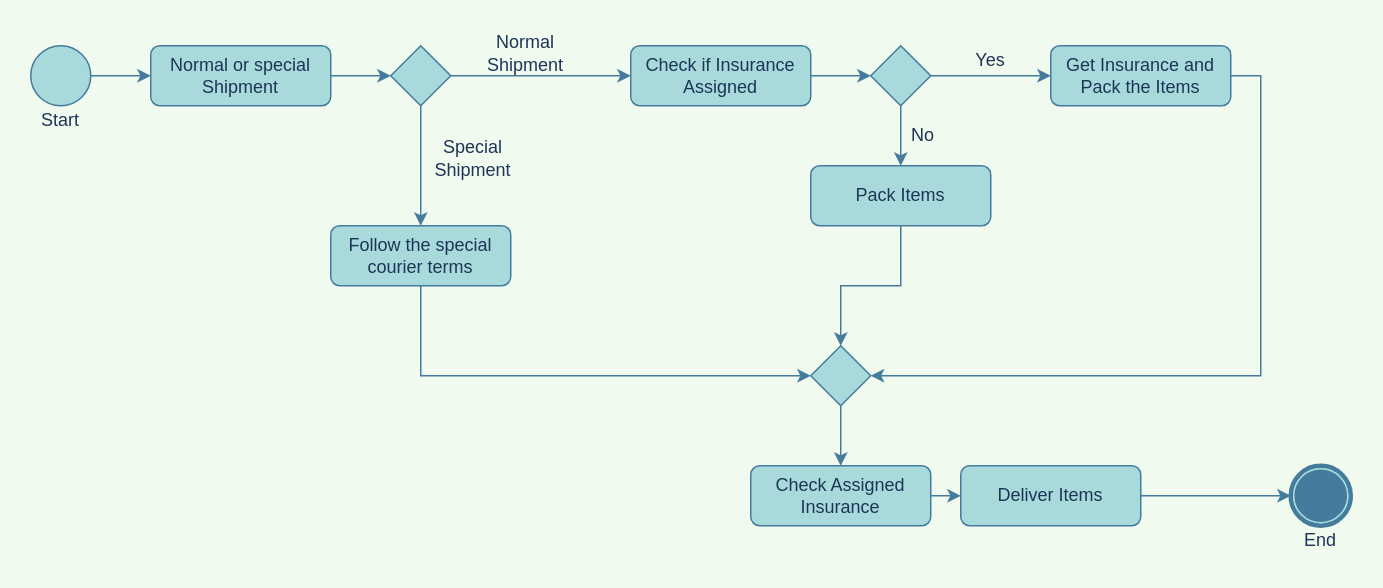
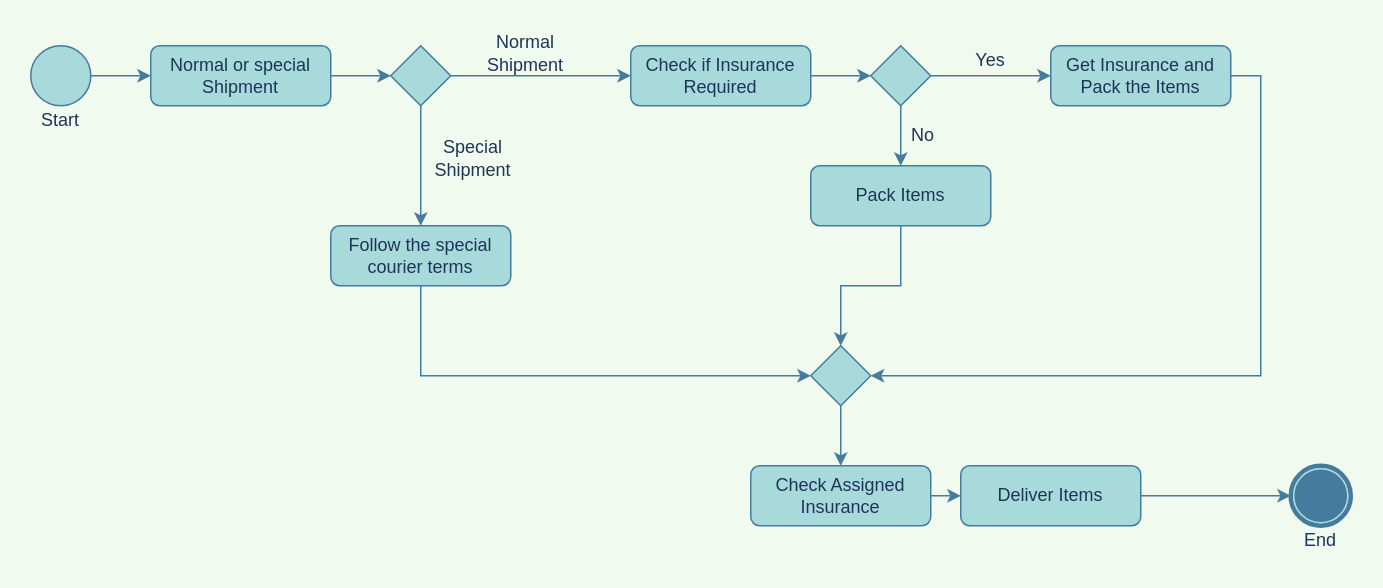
  <mxCell id="0" />
  <mxCell id="1" parent="0" />
  <mxCell id="2" value="" style="edgeStyle=orthogonalEdgeStyle;rounded=0;orthogonalLoop=1;jettySize=auto;html=1;labelBackgroundColor=#F1FAEE;strokeColor=#457B9D;fontColor=#1D3557;" edge="1" parent="1" source="3" target="5"><mxGeometry relative="1" as="geometry" /></mxCell>
  <mxCell id="3" value="" style="shape=mxgraph.bpmn.shape;html=1;verticalLabelPosition=bottom;verticalAlign=top;align=center;perimeter=ellipsePerimeter;outlineConnect=0;outline=standard;symbol=general;labelBackgroundColor=#F1FAEE;fillColor=#A8DADC;strokeColor=#457B9D;fontColor=#1D3557;" vertex="1" parent="1"><mxGeometry x="20" y="30" width="40" height="40" as="geometry" /></mxCell>
  <mxCell id="4" value="" style="edgeStyle=orthogonalEdgeStyle;rounded=0;orthogonalLoop=1;jettySize=auto;html=1;labelBackgroundColor=#F1FAEE;strokeColor=#457B9D;fontColor=#1D3557;" edge="1" parent="1" source="5" target="10"><mxGeometry relative="1" as="geometry" /></mxCell>
  <mxCell id="5" value="Normal or special Shipment" style="rounded=1;whiteSpace=wrap;html=1;fillColor=#A8DADC;strokeColor=#457B9D;fontColor=#1D3557;" vertex="1" parent="1"><mxGeometry y="30" width="120" height="40" as="geometry" x="100" /></mxCell>
  <mxCell id="6" style="edgeStyle=orthogonalEdgeStyle;rounded=0;orthogonalLoop=1;jettySize=auto;html=1;exitX=1;exitY=0.5;exitDx=0;exitDy=0;entryX=0;entryY=0.5;entryDx=0;entryDy=0;labelBackgroundColor=#F1FAEE;strokeColor=#457B9D;fontColor=#1D3557;" edge="1" parent="1" source="7" target="19"><mxGeometry relative="1" as="geometry" /></mxCell>
- <mxCell id="7" value="Check if Insurance Assigned" style="rounded=1;whiteSpace=wrap;html=1;fillColor=#A8DADC;strokeColor=#457B9D;fontColor=#1D3557;" vertex="1" parent="1"><mxGeometry x="420" y="30" width="120" height="40" as="geometry" /></mxCell>
+ <mxCell id="7" value="Check if Insurance Required" style="rounded=1;whiteSpace=wrap;html=1;fillColor=#A8DADC;strokeColor=#457B9D;fontColor=#1D3557;" vertex="1" parent="1"><mxGeometry x="420" y="30" width="120" height="40" as="geometry" /></mxCell>
  <mxCell id="8" style="edgeStyle=orthogonalEdgeStyle;rounded=0;orthogonalLoop=1;jettySize=auto;html=1;exitX=1;exitY=0.5;exitDx=0;exitDy=0;entryX=0;entryY=0.5;entryDx=0;entryDy=0;labelBackgroundColor=#F1FAEE;strokeColor=#457B9D;fontColor=#1D3557;" edge="1" parent="1" source="10" target="7"><mxGeometry relative="1" as="geometry" /></mxCell>
  <mxCell id="9" style="edgeStyle=orthogonalEdgeStyle;rounded=0;orthogonalLoop=1;jettySize=auto;html=1;exitX=0.5;exitY=1;exitDx=0;exitDy=0;entryX=0.5;entryY=0;entryDx=0;entryDy=0;labelBackgroundColor=#F1FAEE;strokeColor=#457B9D;fontColor=#1D3557;" edge="1" parent="1" source="10" target="13"><mxGeometry relative="1" as="geometry" /></mxCell>
  <mxCell id="10" value="" style="rhombus;whiteSpace=wrap;html=1;fillColor=#A8DADC;strokeColor=#457B9D;fontColor=#1D3557;" vertex="1" parent="1"><mxGeometry x="260" y="30" width="40" height="40" as="geometry" /></mxCell>
  <mxCell id="11" value="Normal Shipment" style="text;html=1;strokeColor=none;fillColor=none;align=center;verticalAlign=middle;whiteSpace=wrap;rounded=0;fontColor=#1D3557;" vertex="1" parent="1"><mxGeometry x="310" y="20" width="80" height="30" as="geometry" /></mxCell>
  <mxCell id="12" style="edgeStyle=orthogonalEdgeStyle;rounded=0;orthogonalLoop=1;jettySize=auto;html=1;exitX=0.5;exitY=1;exitDx=0;exitDy=0;entryX=0;entryY=0.5;entryDx=0;entryDy=0;labelBackgroundColor=#F1FAEE;strokeColor=#457B9D;fontColor=#1D3557;" edge="1" parent="1" source="13" target="29"><mxGeometry relative="1" as="geometry" /></mxCell>
  <mxCell id="13" value="Follow the special courier terms" style="rounded=1;whiteSpace=wrap;html=1;fillColor=#A8DADC;strokeColor=#457B9D;fontColor=#1D3557;" vertex="1" parent="1"><mxGeometry x="220" y="150" width="120" height="40" as="geometry" /></mxCell>
  <mxCell id="14" value="Special Shipment" style="text;html=1;strokeColor=none;fillColor=none;align=center;verticalAlign=middle;whiteSpace=wrap;rounded=0;fontColor=#1D3557;" vertex="1" parent="1"><mxGeometry x="280" y="90" width="70" height="30" as="geometry" /></mxCell>
  <mxCell id="15" style="edgeStyle=orthogonalEdgeStyle;rounded=0;orthogonalLoop=1;jettySize=auto;html=1;exitX=1;exitY=0.5;exitDx=0;exitDy=0;entryX=1;entryY=0.5;entryDx=0;entryDy=0;labelBackgroundColor=#F1FAEE;strokeColor=#457B9D;fontColor=#1D3557;" edge="1" parent="1" source="16" target="29"><mxGeometry relative="1" as="geometry" /></mxCell>
  <mxCell id="16" value="Get Insurance and Pack the Items" style="rounded=1;whiteSpace=wrap;html=1;fillColor=#A8DADC;strokeColor=#457B9D;fontColor=#1D3557;" vertex="1" parent="1"><mxGeometry x="700" y="30" width="120" height="40" as="geometry" /></mxCell>
  <mxCell id="17" style="edgeStyle=orthogonalEdgeStyle;rounded=0;orthogonalLoop=1;jettySize=auto;html=1;exitX=1;exitY=0.5;exitDx=0;exitDy=0;entryX=0;entryY=0.5;entryDx=0;entryDy=0;labelBackgroundColor=#F1FAEE;strokeColor=#457B9D;fontColor=#1D3557;" edge="1" parent="1" source="19" target="16"><mxGeometry relative="1" as="geometry" /></mxCell>
  <mxCell id="18" style="edgeStyle=orthogonalEdgeStyle;rounded=0;orthogonalLoop=1;jettySize=auto;html=1;exitX=0.5;exitY=1;exitDx=0;exitDy=0;entryX=0.5;entryY=0;entryDx=0;entryDy=0;labelBackgroundColor=#F1FAEE;strokeColor=#457B9D;fontColor=#1D3557;" edge="1" parent="1" source="19" target="22"><mxGeometry relative="1" as="geometry" /></mxCell>
  <mxCell id="19" value="" style="rhombus;whiteSpace=wrap;html=1;fillColor=#A8DADC;strokeColor=#457B9D;fontColor=#1D3557;" vertex="1" parent="1"><mxGeometry x="580" y="30" width="40" height="40" as="geometry" /></mxCell>
  <mxCell id="20" value="Yes" style="text;html=1;strokeColor=none;fillColor=none;align=center;verticalAlign=middle;whiteSpace=wrap;rounded=0;fontColor=#1D3557;" vertex="1" parent="1"><mxGeometry x="640" y="30" width="40" height="20" as="geometry" /></mxCell>
  <mxCell id="21" style="edgeStyle=orthogonalEdgeStyle;rounded=0;orthogonalLoop=1;jettySize=auto;html=1;exitX=0.5;exitY=1;exitDx=0;exitDy=0;entryX=0.5;entryY=0;entryDx=0;entryDy=0;labelBackgroundColor=#F1FAEE;strokeColor=#457B9D;fontColor=#1D3557;" edge="1" parent="1" source="22" target="29"><mxGeometry relative="1" as="geometry" /></mxCell>
  <mxCell id="22" value="Pack Items" style="rounded=1;whiteSpace=wrap;html=1;fillColor=#A8DADC;strokeColor=#457B9D;fontColor=#1D3557;" vertex="1" parent="1"><mxGeometry x="540" y="110" width="120" height="40" as="geometry" /></mxCell>
  <mxCell id="23" value="No" style="text;html=1;strokeColor=none;fillColor=none;align=center;verticalAlign=middle;whiteSpace=wrap;rounded=0;fontColor=#1D3557;" vertex="1" parent="1"><mxGeometry x="600" y="80" width="30" height="20" as="geometry" /></mxCell>
  <mxCell id="24" style="edgeStyle=orthogonalEdgeStyle;curved=0;rounded=1;sketch=0;orthogonalLoop=1;jettySize=auto;html=1;exitX=1;exitY=0.5;exitDx=0;exitDy=0;strokeColor=#457B9D;fillColor=#A8DADC;fontColor=#1D3557;" edge="1" parent="1" source="25" target="30"><mxGeometry relative="1" as="geometry" /></mxCell>
  <mxCell id="25" value="Deliver Items" style="rounded=1;whiteSpace=wrap;html=1;fillColor=#A8DADC;strokeColor=#457B9D;fontColor=#1D3557;" vertex="1" parent="1"><mxGeometry x="640" y="310" width="120" height="40" as="geometry" /></mxCell>
  <mxCell id="26" style="edgeStyle=orthogonalEdgeStyle;rounded=0;orthogonalLoop=1;jettySize=auto;html=1;exitX=1;exitY=0.5;exitDx=0;exitDy=0;entryX=0;entryY=0.5;entryDx=0;entryDy=0;labelBackgroundColor=#F1FAEE;strokeColor=#457B9D;fontColor=#1D3557;" edge="1" parent="1" source="27" target="25"><mxGeometry relative="1" as="geometry" /></mxCell>
  <mxCell id="27" value="Check Assigned Insurance" style="rounded=1;whiteSpace=wrap;html=1;fillColor=#A8DADC;strokeColor=#457B9D;fontColor=#1D3557;" vertex="1" parent="1"><mxGeometry x="500" y="310" width="120" height="40" as="geometry" /></mxCell>
  <mxCell id="28" style="edgeStyle=orthogonalEdgeStyle;rounded=0;orthogonalLoop=1;jettySize=auto;html=1;exitX=0.5;exitY=1;exitDx=0;exitDy=0;entryX=0.5;entryY=0;entryDx=0;entryDy=0;labelBackgroundColor=#F1FAEE;strokeColor=#457B9D;fontColor=#1D3557;" edge="1" parent="1" source="29" target="27"><mxGeometry relative="1" as="geometry" /></mxCell>
  <mxCell id="29" value="" style="rhombus;whiteSpace=wrap;html=1;fillColor=#A8DADC;strokeColor=#457B9D;fontColor=#1D3557;" vertex="1" parent="1"><mxGeometry x="540" y="230" width="40" height="40" as="geometry" /></mxCell>
  <mxCell id="30" value="" style="shape=mxgraph.bpmn.shape;html=1;verticalLabelPosition=bottom;labelBackgroundColor=#ffffff;verticalAlign=top;align=center;perimeter=ellipsePerimeter;outlineConnect=0;outline=end;symbol=terminate;rounded=0;sketch=0;strokeColor=#457B9D;fillColor=#A8DADC;fontColor=#1D3557;" vertex="1" parent="1"><mxGeometry x="860" y="310" width="40" height="40" as="geometry" /></mxCell>
  <mxCell id="31" value="Start" style="text;html=1;strokeColor=none;fillColor=none;align=center;verticalAlign=middle;whiteSpace=wrap;rounded=0;sketch=0;fontColor=#1D3557;" vertex="1" parent="1"><mxGeometry x="20" y="70" width="40" height="20" as="geometry" /></mxCell>
  <mxCell id="32" value="End" style="text;html=1;strokeColor=none;fillColor=none;align=center;verticalAlign=middle;whiteSpace=wrap;rounded=0;sketch=0;fontColor=#1D3557;" vertex="1" parent="1"><mxGeometry x="860" y="350" width="40" height="20" as="geometry" /></mxCell>
